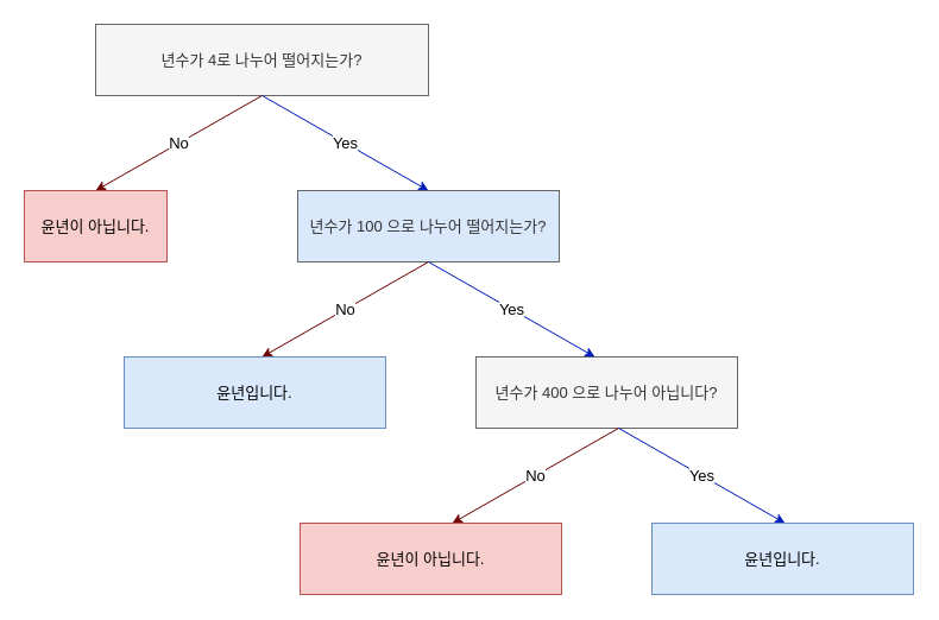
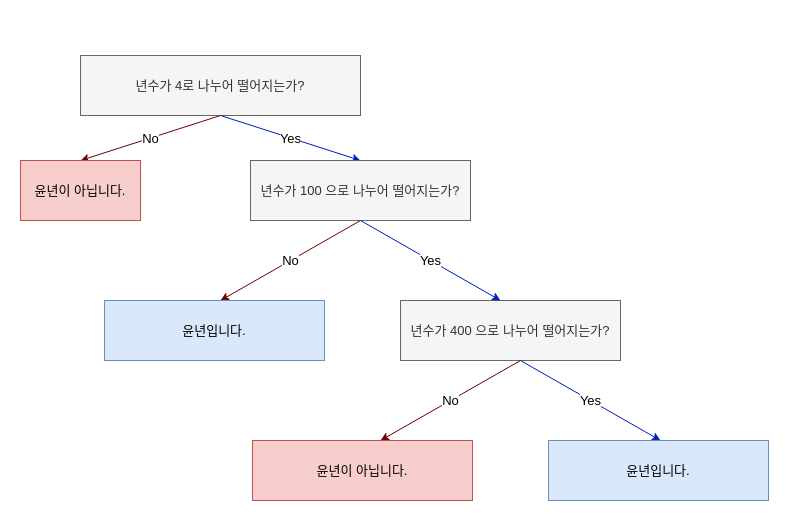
  <mxCell id="0" />
  <mxCell id="1" parent="0" />
- <mxCell id="2" value="년수가 4로 나누어 떨어지는가?" style="rounded=0;whiteSpace=wrap;html=1;fontSize=13;fillColor=#f5f5f5;strokeColor=#666666;fontColor=#333333;" vertex="1" parent="1"><mxGeometry x="80" y="20" width="280" height="60" as="geometry" /></mxCell>
+ <mxCell id="2" value="년수가 4로 나누어 떨어지는가?" style="rounded=0;whiteSpace=wrap;html=1;fontSize=13;fillColor=#f5f5f5;strokeColor=#666666;fontColor=#333333;" vertex="1" parent="1"><mxGeometry x="80" y="55" width="280" height="60" as="geometry" /></mxCell>
  <mxCell id="3" value="No" style="endArrow=classic;html=1;rounded=0;exitX=0.5;exitY=1;exitDx=0;exitDy=0;fontSize=13;fillColor=#a20025;strokeColor=#6F0000;" edge="1" parent="1" source="2"><mxGeometry x="0.005" width="50" height="50" relative="1" as="geometry"><mxPoint x="210" y="80" as="sourcePoint" /><mxPoint x="80" y="160" as="targetPoint" /><mxPoint as="offset" /></mxGeometry></mxCell>
  <mxCell id="4" value="Yes" style="endArrow=classic;html=1;rounded=0;exitX=0.5;exitY=1;exitDx=0;exitDy=0;fontSize=13;fillColor=#0050ef;strokeColor=#001DBC;" edge="1" parent="1" source="2"><mxGeometry width="50" height="50" relative="1" as="geometry"><mxPoint x="210" y="80" as="sourcePoint" /><mxPoint x="360" y="160" as="targetPoint" /></mxGeometry></mxCell>
  <mxCell id="5" value="윤년이 아닙니다." style="rounded=0;whiteSpace=wrap;html=1;fontSize=13;fillColor=#f8cecc;strokeColor=#b85450;" vertex="1" parent="1"><mxGeometry x="20" y="160" width="120" height="60" as="geometry" /></mxCell>
- <mxCell id="6" value="년수가 100 으로 나누어 떨어지는가?" style="rounded=0;whiteSpace=wrap;html=1;fontSize=13;fillColor=#dae8fc;strokeColor=#666666;fontColor=#333333;" vertex="1" parent="1"><mxGeometry x="250" y="160" width="220" height="60" as="geometry" /></mxCell>
- <mxCell id="7" value="년수가 400 으로 나누어 아닙니다?" style="rounded=0;whiteSpace=wrap;html=1;fontSize=13;fillColor=#f5f5f5;strokeColor=#666666;fontColor=#333333;" vertex="1" parent="1"><mxGeometry x="400" y="300" width="220" height="60" as="geometry" /></mxCell>
+ <mxCell id="6" value="년수가 100 으로 나누어 떨어지는가?" style="rounded=0;whiteSpace=wrap;html=1;fontSize=13;fillColor=#f5f5f5;strokeColor=#666666;fontColor=#333333;" vertex="1" parent="1"><mxGeometry x="250" y="160" width="220" height="60" as="geometry" /></mxCell>
+ <mxCell id="7" value="년수가 400 으로 나누어 떨어지는가?" style="rounded=0;whiteSpace=wrap;html=1;fontSize=13;fillColor=#f5f5f5;strokeColor=#666666;fontColor=#333333;" vertex="1" parent="1"><mxGeometry x="400" y="300" width="220" height="60" as="geometry" /></mxCell>
  <mxCell id="8" value="No" style="endArrow=classic;html=1;rounded=0;exitX=0.5;exitY=1;exitDx=0;exitDy=0;fontSize=13;fillColor=#a20025;strokeColor=#6F0000;" edge="1" parent="1"><mxGeometry x="0.005" width="50" height="50" relative="1" as="geometry"><mxPoint x="360" y="220" as="sourcePoint" /><mxPoint x="220" y="300" as="targetPoint" /><mxPoint as="offset" /></mxGeometry></mxCell>
  <mxCell id="9" value="Yes" style="endArrow=classic;html=1;rounded=0;exitX=0.5;exitY=1;exitDx=0;exitDy=0;fontSize=13;fillColor=#0050ef;strokeColor=#001DBC;" edge="1" parent="1"><mxGeometry width="50" height="50" relative="1" as="geometry"><mxPoint x="360" y="220" as="sourcePoint" /><mxPoint x="500" y="300" as="targetPoint" /></mxGeometry></mxCell>
  <mxCell id="10" value="윤년입니다." style="rounded=0;whiteSpace=wrap;html=1;fontSize=13;fillColor=#dae8fc;strokeColor=#6c8ebf;" vertex="1" parent="1"><mxGeometry x="104" y="300" width="220" height="60" as="geometry" /></mxCell>
  <mxCell id="11" value="No" style="endArrow=classic;html=1;rounded=0;exitX=0.5;exitY=1;exitDx=0;exitDy=0;fontSize=13;fillColor=#a20025;strokeColor=#6F0000;" edge="1" parent="1"><mxGeometry x="0.005" width="50" height="50" relative="1" as="geometry"><mxPoint x="520" y="360" as="sourcePoint" /><mxPoint x="380" y="440" as="targetPoint" /><mxPoint as="offset" /></mxGeometry></mxCell>
  <mxCell id="12" value="Yes" style="endArrow=classic;html=1;rounded=0;exitX=0.5;exitY=1;exitDx=0;exitDy=0;fontSize=13;fillColor=#0050ef;strokeColor=#001DBC;" edge="1" parent="1"><mxGeometry width="50" height="50" relative="1" as="geometry"><mxPoint x="520" y="360" as="sourcePoint" /><mxPoint x="660" y="440" as="targetPoint" /></mxGeometry></mxCell>
  <mxCell id="13" value="윤년입니다." style="rounded=0;whiteSpace=wrap;html=1;fontSize=13;fillColor=#dae8fc;strokeColor=#6c8ebf;" vertex="1" parent="1"><mxGeometry x="548" y="440" width="220" height="60" as="geometry" /></mxCell>
  <mxCell id="14" value="윤년이 아닙니다." style="rounded=0;whiteSpace=wrap;html=1;fontSize=13;fillColor=#f8cecc;strokeColor=#b85450;" vertex="1" parent="1"><mxGeometry x="252" y="440" width="220" height="60" as="geometry" /></mxCell>
